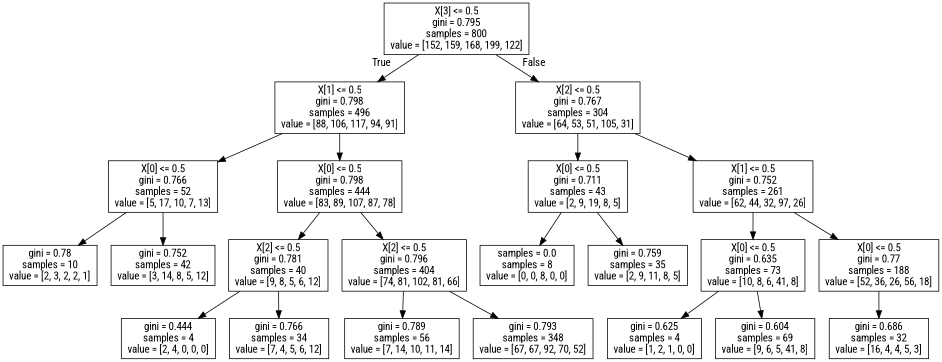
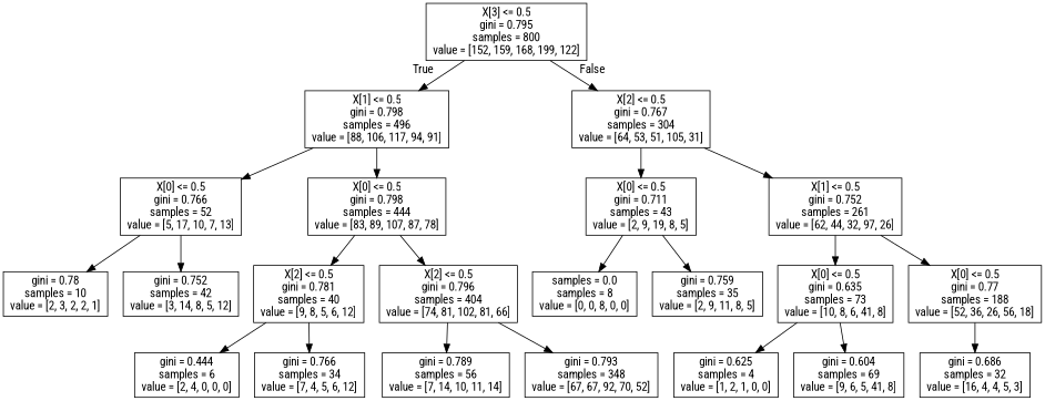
  digraph {
    fontname="Roboto Condensed"
    node [fontname="Roboto Condensed" shape=box]
    edge [fontname="Roboto Condensed"]
    n1 [label="X[3] <= 0.5\ngini = 0.795\nsamples = 800\nvalue = [152, 159, 168, 199, 122]"]
    n2 [label="X[1] <= 0.5\ngini = 0.798\nsamples = 496\nvalue = [88, 106, 117, 94, 91]"]
    n3 [label="X[2] <= 0.5\ngini = 0.767\nsamples = 304\nvalue = [64, 53, 51, 105, 31]"]
    n4 [label="X[0] <= 0.5\ngini = 0.766\nsamples = 52\nvalue = [5, 17, 10, 7, 13]"]
    n5 [label="X[0] <= 0.5\ngini = 0.798\nsamples = 444\nvalue = [83, 89, 107, 87, 78]"]
    n6 [label="X[0] <= 0.5\ngini = 0.711\nsamples = 43\nvalue = [2, 9, 19, 8, 5]"]
    n7 [label="X[1] <= 0.5\ngini = 0.752\nsamples = 261\nvalue = [62, 44, 32, 97, 26]"]
    n8 [label="gini = 0.78\nsamples = 10\nvalue = [2, 3, 2, 2, 1]"]
    n9 [label="gini = 0.752\nsamples = 42\nvalue = [3, 14, 8, 5, 12]"]
    n10 [label="X[2] <= 0.5\ngini = 0.781\nsamples = 40\nvalue = [9, 8, 5, 6, 12]"]
    n11 [label="X[2] <= 0.5\ngini = 0.796\nsamples = 404\nvalue = [74, 81, 102, 81, 66]"]
-   n12 [label="gini = 0.444\nsamples = 4\nvalue = [2, 4, 0, 0, 0]"]
+   n12 [label="gini = 0.444\nsamples = 6\nvalue = [2, 4, 0, 0, 0]"]
    n13 [label="gini = 0.766\nsamples = 34\nvalue = [7, 4, 5, 6, 12]"]
    n14 [label="gini = 0.789\nsamples = 56\nvalue = [7, 14, 10, 11, 14]"]
    n15 [label="gini = 0.793\nsamples = 348\nvalue = [67, 67, 92, 70, 52]"]
    n16 [label="samples = 0.0\nsamples = 8\nvalue = [0, 0, 8, 0, 0]"]
    n17 [label="gini = 0.759\nsamples = 35\nvalue = [2, 9, 11, 8, 5]"]
    n18 [label="X[0] <= 0.5\ngini = 0.635\nsamples = 73\nvalue = [10, 8, 6, 41, 8]"]
    n19 [label="X[0] <= 0.5\ngini = 0.77\nsamples = 188\nvalue = [52, 36, 26, 56, 18]"]
    n20 [label="gini = 0.625\nsamples = 4\nvalue = [1, 2, 1, 0, 0]"]
    n21 [label="gini = 0.604\nsamples = 69\nvalue = [9, 6, 5, 41, 8]"]
    n22 [label="gini = 0.686\nsamples = 32\nvalue = [16, 4, 4, 5, 3]"]
    n1 -> n2 [headlabel=True labelangle=45 labeldistance=2.5]
    n1 -> n3 [headlabel=False labelangle=-45 labeldistance=2.5]
    n2 -> n4
    n2 -> n5
    n3 -> n6
    n3 -> n7
    n4 -> n8
    n4 -> n9
    n5 -> n10
    n5 -> n11
    n6 -> n16
    n6 -> n17
    n7 -> n18
    n7 -> n19
    n10 -> n12
    n10 -> n13
    n11 -> n14
    n11 -> n15
    n18 -> n20
    n18 -> n21
    n19 -> n22
  }
